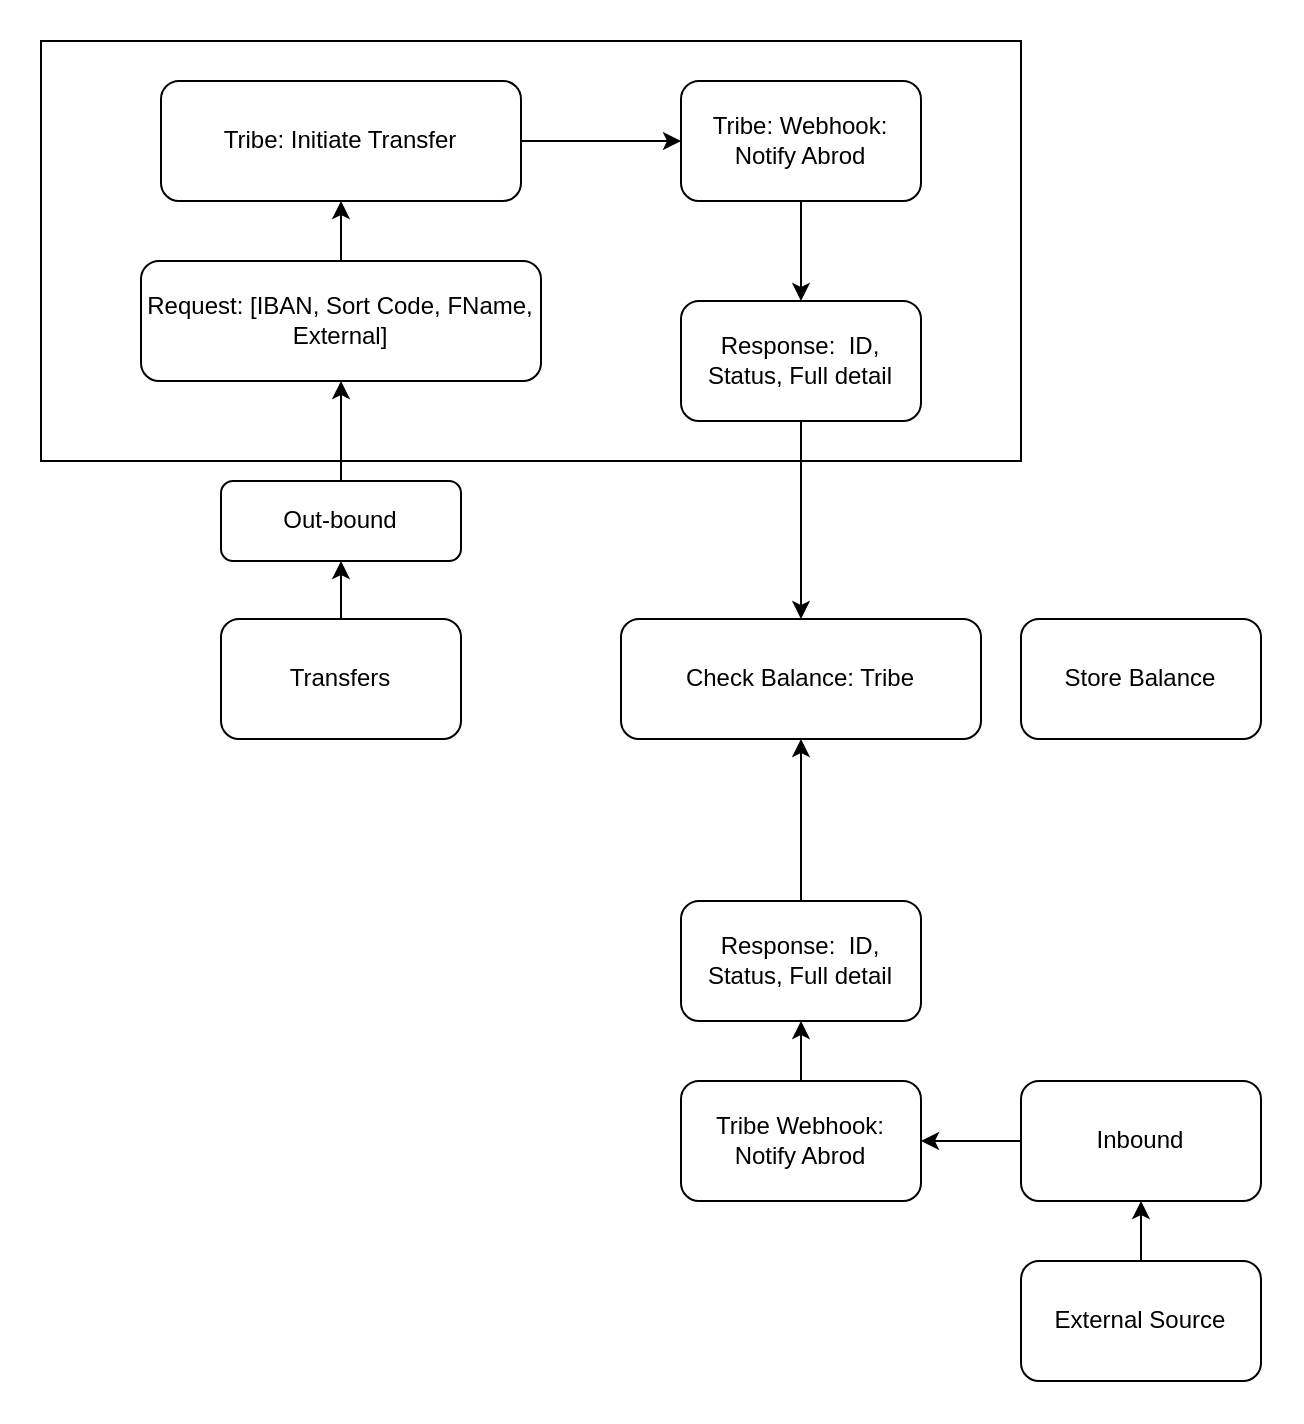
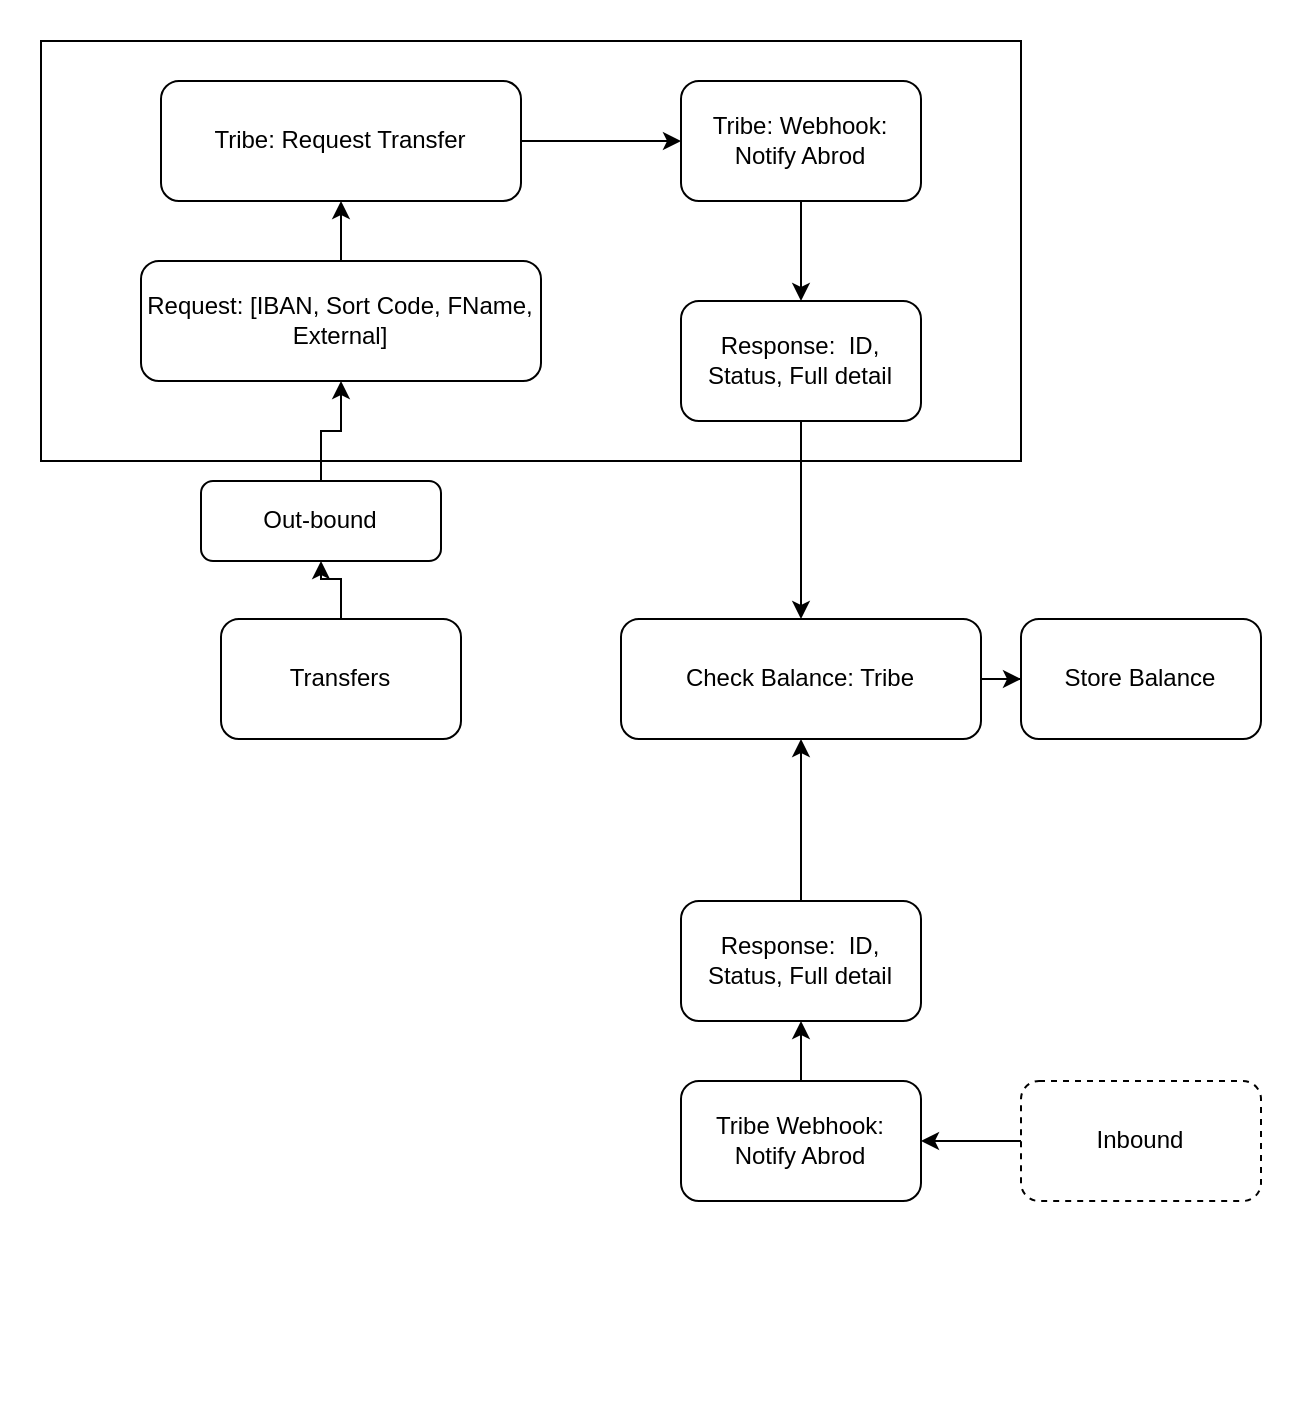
  <mxCell id="0" />
  <mxCell id="1" parent="0" />
  <mxCell id="2" value="" style="rounded=0;whiteSpace=wrap;html=1;" vertex="1" parent="1"><mxGeometry x="20" y="20" width="490" height="210" as="geometry" /></mxCell>
  <mxCell id="3" value="" style="edgeStyle=orthogonalEdgeStyle;rounded=0;orthogonalLoop=1;jettySize=auto;html=1;" edge="1" parent="1" source="4" target="6"><mxGeometry relative="1" as="geometry" /></mxCell>
  <mxCell id="4" value="Transfers" style="rounded=1;whiteSpace=wrap;html=1;" vertex="1" parent="1"><mxGeometry x="110" y="309" width="120" height="60" as="geometry" /></mxCell>
  <mxCell id="5" value="" style="edgeStyle=orthogonalEdgeStyle;rounded=0;orthogonalLoop=1;jettySize=auto;html=1;" edge="1" parent="1" source="6" target="8"><mxGeometry relative="1" as="geometry" /></mxCell>
- <mxCell id="6" value="Out-bound" style="whiteSpace=wrap;html=1;rounded=1;" vertex="1" parent="1"><mxGeometry x="110" y="240" width="120" height="40" as="geometry" /></mxCell>
+ <mxCell id="6" value="Out-bound" style="whiteSpace=wrap;html=1;rounded=1;" vertex="1" parent="1"><mxGeometry x="100" y="240" width="120" height="40" as="geometry" /></mxCell>
  <mxCell id="7" value="" style="edgeStyle=orthogonalEdgeStyle;rounded=0;orthogonalLoop=1;jettySize=auto;html=1;" edge="1" parent="1" source="8" target="10"><mxGeometry relative="1" as="geometry" /></mxCell>
  <mxCell id="8" value="Request: [IBAN, Sort Code, FName, External]" style="whiteSpace=wrap;html=1;rounded=1;" vertex="1" parent="1"><mxGeometry x="70" y="130" width="200" height="60" as="geometry" /></mxCell>
  <mxCell id="9" value="" style="edgeStyle=orthogonalEdgeStyle;rounded=0;orthogonalLoop=1;jettySize=auto;html=1;" edge="1" parent="1" source="10" target="12"><mxGeometry relative="1" as="geometry" /></mxCell>
- <mxCell id="10" value="Tribe: Initiate Transfer" style="whiteSpace=wrap;html=1;rounded=1;" vertex="1" parent="1"><mxGeometry x="80" y="40" width="180" height="60" as="geometry" /></mxCell>
+ <mxCell id="10" value="Tribe: Request Transfer" style="whiteSpace=wrap;html=1;rounded=1;" vertex="1" parent="1"><mxGeometry x="80" y="40" width="180" height="60" as="geometry" /></mxCell>
  <mxCell id="11" value="" style="edgeStyle=orthogonalEdgeStyle;rounded=0;orthogonalLoop=1;jettySize=auto;html=1;" edge="1" parent="1" source="12" target="14"><mxGeometry relative="1" as="geometry" /></mxCell>
  <mxCell id="12" value="Tribe: Webhook:&lt;br&gt;Notify Abrod" style="whiteSpace=wrap;html=1;rounded=1;" vertex="1" parent="1"><mxGeometry x="340" y="40" width="120" height="60" as="geometry" /></mxCell>
  <mxCell id="13" value="" style="edgeStyle=orthogonalEdgeStyle;rounded=0;orthogonalLoop=1;jettySize=auto;html=1;" edge="1" parent="1" source="14" target="16"><mxGeometry relative="1" as="geometry" /></mxCell>
  <mxCell id="14" value="Response:&amp;nbsp; ID, Status, Full detail" style="whiteSpace=wrap;html=1;rounded=1;" vertex="1" parent="1"><mxGeometry x="340" y="150" width="120" height="60" as="geometry" /></mxCell>
+ <mxCell id="15" value="" style="edgeStyle=orthogonalEdgeStyle;rounded=0;orthogonalLoop=1;jettySize=auto;html=1;" edge="1" parent="1" source="16" target="17"><mxGeometry relative="1" as="geometry" /></mxCell>
  <mxCell id="16" value="Check Balance: Tribe" style="whiteSpace=wrap;html=1;rounded=1;" vertex="1" parent="1"><mxGeometry x="310" y="309" width="180" height="60" as="geometry" /></mxCell>
  <mxCell id="17" value="Store Balance" style="whiteSpace=wrap;html=1;rounded=1;" vertex="1" parent="1"><mxGeometry x="510" y="309" width="120" height="60" as="geometry" /></mxCell>
- <mxCell id="18" value="" style="edgeStyle=orthogonalEdgeStyle;rounded=0;orthogonalLoop=1;jettySize=auto;html=1;" edge="1" parent="1" source="19" target="21"><mxGeometry relative="1" as="geometry" /></mxCell>
- <mxCell id="19" value="External Source" style="rounded=1;whiteSpace=wrap;html=1;" vertex="1" parent="1"><mxGeometry x="510" y="630" width="120" height="60" as="geometry" /></mxCell>
  <mxCell id="20" value="" style="edgeStyle=orthogonalEdgeStyle;rounded=0;orthogonalLoop=1;jettySize=auto;html=1;" edge="1" parent="1" source="21" target="23"><mxGeometry relative="1" as="geometry" /></mxCell>
- <mxCell id="21" value="Inbound" style="whiteSpace=wrap;html=1;rounded=1;" vertex="1" parent="1"><mxGeometry x="510" y="540" width="120" height="60" as="geometry" /></mxCell>
+ <mxCell id="21" value="Inbound" style="whiteSpace=wrap;html=1;rounded=1;dashed=1;" vertex="1" parent="1"><mxGeometry x="510" y="540" width="120" height="60" as="geometry" /></mxCell>
  <mxCell id="22" value="" style="edgeStyle=orthogonalEdgeStyle;rounded=0;orthogonalLoop=1;jettySize=auto;html=1;" edge="1" parent="1" source="23" target="25"><mxGeometry relative="1" as="geometry" /></mxCell>
  <mxCell id="23" value="Tribe Webhook: Notify Abrod" style="whiteSpace=wrap;html=1;rounded=1;" vertex="1" parent="1"><mxGeometry x="340" y="540" width="120" height="60" as="geometry" /></mxCell>
  <mxCell id="24" value="" style="edgeStyle=orthogonalEdgeStyle;rounded=0;orthogonalLoop=1;jettySize=auto;html=1;" edge="1" parent="1" source="25" target="16"><mxGeometry relative="1" as="geometry" /></mxCell>
  <mxCell id="25" value="Response:&amp;nbsp; ID, Status, Full detail" style="whiteSpace=wrap;html=1;rounded=1;" vertex="1" parent="1"><mxGeometry x="340" y="450" width="120" height="60" as="geometry" /></mxCell>
